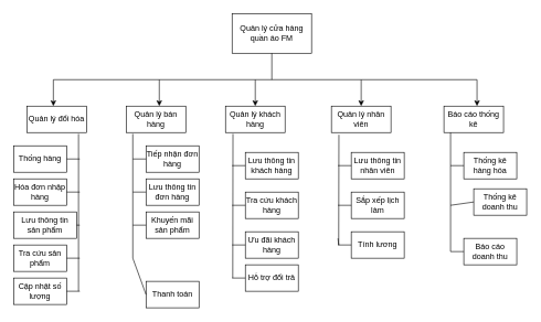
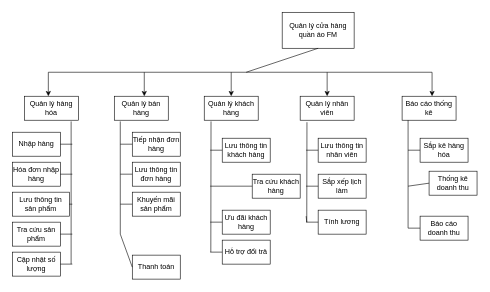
  <mxCell id="0" />
  <mxCell id="1" parent="0" />
- <mxCell id="2" value="Quản lý cửa hàng quần áo FM" style="rounded=0;whiteSpace=wrap;html=1;" parent="1" vertex="1"><mxGeometry x="350" y="20" width="120" height="60" as="geometry" /></mxCell>
+ <mxCell id="2" value="Quản lý cửa hàng quần áo FM" style="rounded=0;whiteSpace=wrap;html=1;" parent="1" vertex="1"><mxGeometry x="470" y="20" width="120" height="60" as="geometry" /></mxCell>
  <mxCell id="3" value="" style="endArrow=none;html=1;rounded=0;entryX=0.5;entryY=1;entryDx=0;entryDy=0;" parent="1" target="2" edge="1"><mxGeometry width="50" height="50" relative="1" as="geometry"><mxPoint x="410" y="120" as="sourcePoint" /><mxPoint x="450" y="200" as="targetPoint" /></mxGeometry></mxCell>
  <mxCell id="4" value="" style="endArrow=classic;html=1;rounded=0;" parent="1" edge="1"><mxGeometry width="50" height="50" relative="1" as="geometry"><mxPoint x="80" y="120" as="sourcePoint" /><mxPoint x="80" y="160" as="targetPoint" /></mxGeometry></mxCell>
  <mxCell id="5" value="" style="endArrow=classic;html=1;rounded=0;" parent="1" edge="1"><mxGeometry width="50" height="50" relative="1" as="geometry"><mxPoint x="240" y="120" as="sourcePoint" /><mxPoint x="240" y="160" as="targetPoint" /></mxGeometry></mxCell>
- <mxCell id="6" value="Quản lý đổi hóa" style="rounded=0;whiteSpace=wrap;html=1;" parent="1" vertex="1"><mxGeometry x="40" y="160" width="90" height="40" as="geometry" /></mxCell>
+ <mxCell id="6" value="Quản lý hàng hóa" style="rounded=0;whiteSpace=wrap;html=1;" parent="1" vertex="1"><mxGeometry x="40" y="160" width="90" height="40" as="geometry" /></mxCell>
  <mxCell id="7" value="Quản lý bán hàng" style="rounded=0;whiteSpace=wrap;html=1;" parent="1" vertex="1"><mxGeometry x="190" y="160" width="90" height="40" as="geometry" /></mxCell>
  <mxCell id="8" value="Quản lý khách hàng" style="rounded=0;whiteSpace=wrap;html=1;" parent="1" vertex="1"><mxGeometry x="340" y="160" width="90" height="40" as="geometry" /></mxCell>
  <mxCell id="9" value="Quản lý nhân viên" style="rounded=0;whiteSpace=wrap;html=1;" parent="1" vertex="1"><mxGeometry x="500" y="160" width="90" height="40" as="geometry" /></mxCell>
  <mxCell id="10" value="Báo cáo thống kê" style="rounded=0;whiteSpace=wrap;html=1;" parent="1" vertex="1"><mxGeometry x="670" y="160" width="90" height="40" as="geometry" /></mxCell>
  <mxCell id="11" value="" style="endArrow=classic;html=1;rounded=0;entryX=0.5;entryY=0;entryDx=0;entryDy=0;" parent="1" target="8" edge="1"><mxGeometry width="50" height="50" relative="1" as="geometry"><mxPoint x="385" y="120" as="sourcePoint" /><mxPoint x="370" y="140" as="targetPoint" /></mxGeometry></mxCell>
  <mxCell id="12" value="" style="endArrow=classic;html=1;rounded=0;entryX=0.5;entryY=0;entryDx=0;entryDy=0;" parent="1" target="9" edge="1"><mxGeometry width="50" height="50" relative="1" as="geometry"><mxPoint x="545" y="120" as="sourcePoint" /><mxPoint x="560" y="130" as="targetPoint" /></mxGeometry></mxCell>
  <mxCell id="13" value="" style="endArrow=none;html=1;rounded=0;" parent="1" edge="1"><mxGeometry width="50" height="50" relative="1" as="geometry"><mxPoint x="80" y="120" as="sourcePoint" /><mxPoint x="720" y="120" as="targetPoint" /></mxGeometry></mxCell>
  <mxCell id="14" value="" style="endArrow=classic;html=1;rounded=0;" parent="1" edge="1"><mxGeometry width="50" height="50" relative="1" as="geometry"><mxPoint x="720" y="120" as="sourcePoint" /><mxPoint x="720" y="160" as="targetPoint" /></mxGeometry></mxCell>
  <mxCell id="15" value="" style="endArrow=none;html=1;rounded=0;entryX=0.867;entryY=1.05;entryDx=0;entryDy=0;entryPerimeter=0;" parent="1" target="6" edge="1"><mxGeometry width="50" height="50" relative="1" as="geometry"><mxPoint x="118" y="440" as="sourcePoint" /><mxPoint x="120" y="190" as="targetPoint" /></mxGeometry></mxCell>
- <mxCell id="16" value="Thống hàng" style="rounded=0;whiteSpace=wrap;html=1;" parent="1" vertex="1"><mxGeometry x="20" y="220" width="80" height="40" as="geometry" /></mxCell>
+ <mxCell id="16" value="Nhập hàng" style="rounded=0;whiteSpace=wrap;html=1;" parent="1" vertex="1"><mxGeometry x="20" y="220" width="80" height="40" as="geometry" /></mxCell>
  <mxCell id="17" value="Cập nhật số lượng" style="rounded=0;whiteSpace=wrap;html=1;" parent="1" vertex="1"><mxGeometry x="20" y="420" width="80" height="40" as="geometry" /></mxCell>
  <mxCell id="18" value="" style="endArrow=none;html=1;rounded=0;exitX=1;exitY=0.5;exitDx=0;exitDy=0;" parent="1" source="16" edge="1"><mxGeometry width="50" height="50" relative="1" as="geometry"><mxPoint x="40" y="300" as="sourcePoint" /><mxPoint x="120" y="240" as="targetPoint" /></mxGeometry></mxCell>
  <mxCell id="19" value="" style="endArrow=none;html=1;rounded=0;exitX=1;exitY=0.5;exitDx=0;exitDy=0;" parent="1" source="17" edge="1"><mxGeometry width="50" height="50" relative="1" as="geometry"><mxPoint x="70" y="430" as="sourcePoint" /><mxPoint x="120" y="440" as="targetPoint" /></mxGeometry></mxCell>
  <mxCell id="20" value="" style="endArrow=none;html=1;rounded=0;entryX=0.111;entryY=1.05;entryDx=0;entryDy=0;entryPerimeter=0;" parent="1" target="7" edge="1"><mxGeometry width="50" height="50" relative="1" as="geometry"><mxPoint x="200" y="390" as="sourcePoint" /><mxPoint x="230" y="260" as="targetPoint" /></mxGeometry></mxCell>
  <mxCell id="21" value="Lưu thông tin đơn hàng" style="rounded=0;whiteSpace=wrap;html=1;" parent="1" vertex="1"><mxGeometry x="220" y="270" width="80" height="40" as="geometry" /></mxCell>
  <mxCell id="22" value="Khuyến mãi sản phẩm" style="rounded=0;whiteSpace=wrap;html=1;" parent="1" vertex="1"><mxGeometry x="220" y="320" width="80" height="40" as="geometry" /></mxCell>
  <mxCell id="23" value="Thanh toán" style="rounded=0;whiteSpace=wrap;html=1;" parent="1" vertex="1"><mxGeometry x="220" y="425" width="80" height="40" as="geometry" /></mxCell>
  <mxCell id="24" value="" style="endArrow=none;html=1;rounded=0;entryX=0;entryY=0.5;entryDx=0;entryDy=0;" parent="1" target="23" edge="1"><mxGeometry width="50" height="50" relative="1" as="geometry"><mxPoint x="200" y="390" as="sourcePoint" /><mxPoint x="210" y="350" as="targetPoint" /></mxGeometry></mxCell>
  <mxCell id="25" value="" style="endArrow=none;html=1;rounded=0;entryX=0;entryY=0.5;entryDx=0;entryDy=0;" parent="1" target="21" edge="1"><mxGeometry width="50" height="50" relative="1" as="geometry"><mxPoint x="200" y="290" as="sourcePoint" /><mxPoint x="220" y="250" as="targetPoint" /></mxGeometry></mxCell>
  <mxCell id="26" value="" style="endArrow=none;html=1;rounded=0;entryX=0.126;entryY=1.05;entryDx=0;entryDy=0;entryPerimeter=0;" parent="1" target="8" edge="1"><mxGeometry width="50" height="50" relative="1" as="geometry"><mxPoint x="351" y="420" as="sourcePoint" /><mxPoint x="370" y="220" as="targetPoint" /></mxGeometry></mxCell>
  <mxCell id="27" value="Lưu thông tin khách hàng" style="rounded=0;whiteSpace=wrap;html=1;" parent="1" vertex="1"><mxGeometry x="370" y="230" width="80" height="40" as="geometry" /></mxCell>
  <mxCell id="28" value="Ưu đãi khách hàng" style="rounded=0;whiteSpace=wrap;html=1;" parent="1" vertex="1"><mxGeometry x="370" y="350" width="80" height="40" as="geometry" /></mxCell>
  <mxCell id="29" value="Hỗ trợ đổi trả" style="rounded=0;whiteSpace=wrap;html=1;" parent="1" vertex="1"><mxGeometry x="370" y="400" width="80" height="40" as="geometry" /></mxCell>
  <mxCell id="30" value="" style="endArrow=none;html=1;rounded=0;entryX=0;entryY=0.5;entryDx=0;entryDy=0;" parent="1" target="29" edge="1"><mxGeometry width="50" height="50" relative="1" as="geometry"><mxPoint x="350" y="420" as="sourcePoint" /><mxPoint x="450" y="180" as="targetPoint" /></mxGeometry></mxCell>
  <mxCell id="31" value="" style="endArrow=none;html=1;rounded=0;entryX=0;entryY=0.5;entryDx=0;entryDy=0;" parent="1" target="28" edge="1"><mxGeometry width="50" height="50" relative="1" as="geometry"><mxPoint x="350" y="370" as="sourcePoint" /><mxPoint x="370" y="310" as="targetPoint" /></mxGeometry></mxCell>
  <mxCell id="32" value="" style="endArrow=none;html=1;rounded=0;" parent="1" edge="1"><mxGeometry width="50" height="50" relative="1" as="geometry"><mxPoint x="350" y="250" as="sourcePoint" /><mxPoint x="370" y="250" as="targetPoint" /></mxGeometry></mxCell>
  <mxCell id="33" value="" style="endArrow=none;html=1;rounded=0;entryX=0.126;entryY=1.083;entryDx=0;entryDy=0;entryPerimeter=0;" parent="1" target="9" edge="1"><mxGeometry width="50" height="50" relative="1" as="geometry"><mxPoint x="510" y="360" as="sourcePoint" /><mxPoint x="530" y="210" as="targetPoint" /><Array as="points"><mxPoint x="511" y="370" /></Array></mxGeometry></mxCell>
  <mxCell id="34" value="Lưu thông tin nhân viên" style="rounded=0;whiteSpace=wrap;html=1;" parent="1" vertex="1"><mxGeometry x="530" y="230" width="80" height="40" as="geometry" /></mxCell>
  <mxCell id="35" value="Sắp xếp lịch làm" style="rounded=0;whiteSpace=wrap;html=1;" parent="1" vertex="1"><mxGeometry x="530" y="290" width="80" height="40" as="geometry" /></mxCell>
  <mxCell id="36" value="Tính lương" style="rounded=0;whiteSpace=wrap;html=1;" parent="1" vertex="1"><mxGeometry x="530" y="350" width="80" height="40" as="geometry" /></mxCell>
- <mxCell id="37" value="Thống kê hàng hóa" style="rounded=0;whiteSpace=wrap;html=1;" parent="1" vertex="1"><mxGeometry x="700" y="230" width="80" height="40" as="geometry" /></mxCell>
+ <mxCell id="37" value="Sắp kê hàng hóa" style="rounded=0;whiteSpace=wrap;html=1;" parent="1" vertex="1"><mxGeometry x="700" y="230" width="80" height="40" as="geometry" /></mxCell>
  <mxCell id="38" value="Thống kê doanh thu" style="rounded=0;whiteSpace=wrap;html=1;" parent="1" vertex="1"><mxGeometry x="715" y="285" width="80" height="40" as="geometry" /></mxCell>
  <mxCell id="39" value="Báo cáo doanh thu" style="rounded=0;whiteSpace=wrap;html=1;" parent="1" vertex="1"><mxGeometry x="700" y="360" width="80" height="40" as="geometry" /></mxCell>
  <mxCell id="40" value="" style="endArrow=none;html=1;rounded=0;" parent="1" edge="1"><mxGeometry width="50" height="50" relative="1" as="geometry"><mxPoint x="680" y="380" as="sourcePoint" /><mxPoint x="680" y="200" as="targetPoint" /><Array as="points" /></mxGeometry></mxCell>
  <mxCell id="41" value="" style="endArrow=none;html=1;rounded=0;exitX=0;exitY=0.5;exitDx=0;exitDy=0;" parent="1" source="39" edge="1"><mxGeometry width="50" height="50" relative="1" as="geometry"><mxPoint x="720" y="380" as="sourcePoint" /><mxPoint x="680" y="380" as="targetPoint" /></mxGeometry></mxCell>
  <mxCell id="42" value="" style="endArrow=none;html=1;rounded=0;" parent="1" edge="1"><mxGeometry width="50" height="50" relative="1" as="geometry"><mxPoint x="510" y="250" as="sourcePoint" /><mxPoint x="530" y="250" as="targetPoint" /></mxGeometry></mxCell>
  <mxCell id="43" value="" style="endArrow=none;html=1;rounded=0;" parent="1" edge="1"><mxGeometry width="50" height="50" relative="1" as="geometry"><mxPoint x="510" y="310" as="sourcePoint" /><mxPoint x="530" y="310" as="targetPoint" /></mxGeometry></mxCell>
  <mxCell id="44" value="" style="endArrow=none;html=1;rounded=0;" parent="1" edge="1"><mxGeometry width="50" height="50" relative="1" as="geometry"><mxPoint x="510" y="370" as="sourcePoint" /><mxPoint x="530" y="370" as="targetPoint" /></mxGeometry></mxCell>
  <mxCell id="45" value="" style="endArrow=none;html=1;rounded=0;entryX=0;entryY=0.5;entryDx=0;entryDy=0;" parent="1" target="37" edge="1"><mxGeometry width="50" height="50" relative="1" as="geometry"><mxPoint x="680" y="250" as="sourcePoint" /><mxPoint x="720" y="250" as="targetPoint" /><Array as="points" /></mxGeometry></mxCell>
  <mxCell id="46" value="" style="endArrow=none;html=1;rounded=0;entryX=0;entryY=0.5;entryDx=0;entryDy=0;" parent="1" target="38" edge="1"><mxGeometry width="50" height="50" relative="1" as="geometry"><mxPoint x="680" y="310" as="sourcePoint" /><mxPoint x="720" y="310" as="targetPoint" /></mxGeometry></mxCell>
  <mxCell id="47" value="" style="endArrow=none;html=1;rounded=0;" parent="1" edge="1"><mxGeometry width="50" height="50" relative="1" as="geometry"><mxPoint x="200" y="340" as="sourcePoint" /><mxPoint x="220" y="340" as="targetPoint" /></mxGeometry></mxCell>
  <mxCell id="48" value="Tiếp nhận đơn hàng" style="rounded=0;whiteSpace=wrap;html=1;" parent="1" vertex="1"><mxGeometry x="220" y="220" width="80" height="40" as="geometry" /></mxCell>
  <mxCell id="49" value="" style="endArrow=none;html=1;rounded=0;entryX=0;entryY=0.5;entryDx=0;entryDy=0;" parent="1" target="48" edge="1"><mxGeometry width="50" height="50" relative="1" as="geometry"><mxPoint x="200" y="240" as="sourcePoint" /><mxPoint x="210" y="260" as="targetPoint" /></mxGeometry></mxCell>
  <mxCell id="50" value="Hóa đơn nhập hàng" style="rounded=0;whiteSpace=wrap;html=1;" parent="1" vertex="1"><mxGeometry x="20" y="270" width="80" height="40" as="geometry" /></mxCell>
  <mxCell id="51" value="Lưu thông tin sản phẩm" style="rounded=0;whiteSpace=wrap;html=1;" parent="1" vertex="1"><mxGeometry x="20" y="320" width="95" height="40" as="geometry" /></mxCell>
  <mxCell id="52" value="" style="endArrow=none;html=1;rounded=0;exitX=1;exitY=0.5;exitDx=0;exitDy=0;" parent="1" source="51" edge="1"><mxGeometry width="50" height="50" relative="1" as="geometry"><mxPoint x="50" y="380" as="sourcePoint" /><mxPoint x="120" y="340" as="targetPoint" /></mxGeometry></mxCell>
  <mxCell id="53" value="" style="endArrow=none;html=1;rounded=0;exitX=1;exitY=0.5;exitDx=0;exitDy=0;" parent="1" source="50" edge="1"><mxGeometry width="50" height="50" relative="1" as="geometry"><mxPoint x="50" y="350" as="sourcePoint" /><mxPoint x="120" y="290" as="targetPoint" /></mxGeometry></mxCell>
- <mxCell id="54" value="Tra cứu khách hàng" style="rounded=0;whiteSpace=wrap;html=1;" parent="1" vertex="1"><mxGeometry x="370" y="290" width="80" height="40" as="geometry" /></mxCell>
+ <mxCell id="54" value="Tra cứu khách hàng" style="rounded=0;whiteSpace=wrap;html=1;" parent="1" vertex="1"><mxGeometry x="420" y="290" width="80" height="40" as="geometry" /></mxCell>
  <mxCell id="55" value="" style="endArrow=none;html=1;rounded=0;entryX=0;entryY=0.5;entryDx=0;entryDy=0;" parent="1" target="54" edge="1"><mxGeometry width="50" height="50" relative="1" as="geometry"><mxPoint x="350" y="310" as="sourcePoint" /><mxPoint x="380" y="260" as="targetPoint" /></mxGeometry></mxCell>
  <mxCell id="56" value="Tra cứu sản phẩm" style="rounded=0;whiteSpace=wrap;html=1;" vertex="1" parent="1"><mxGeometry x="20" y="370" width="80" height="40" as="geometry" /></mxCell>
  <mxCell id="57" value="" style="endArrow=none;html=1;rounded=0;exitX=1;exitY=0.5;exitDx=0;exitDy=0;" edge="1" parent="1" source="56"><mxGeometry width="50" height="50" relative="1" as="geometry"><mxPoint x="70" y="440" as="sourcePoint" /><mxPoint x="120" y="390" as="targetPoint" /></mxGeometry></mxCell>
